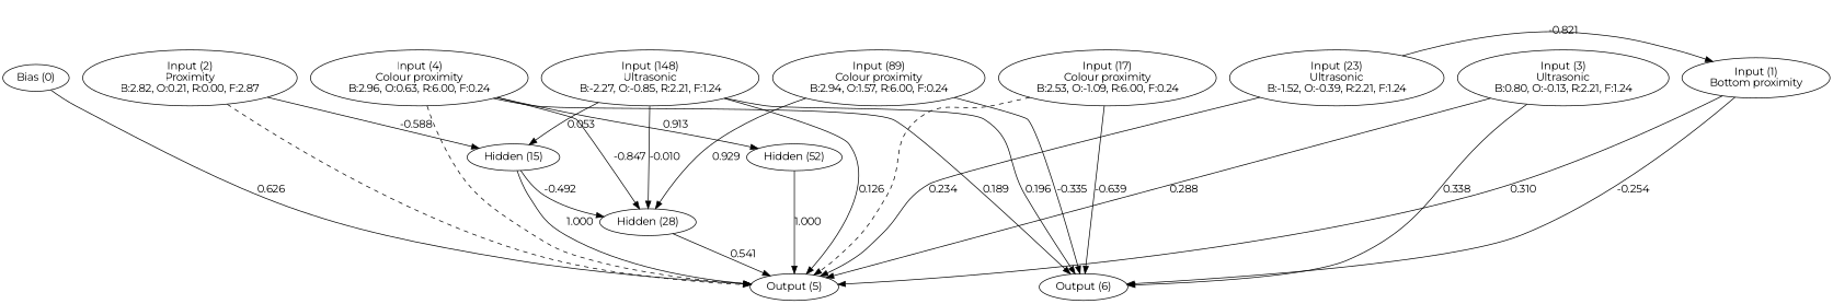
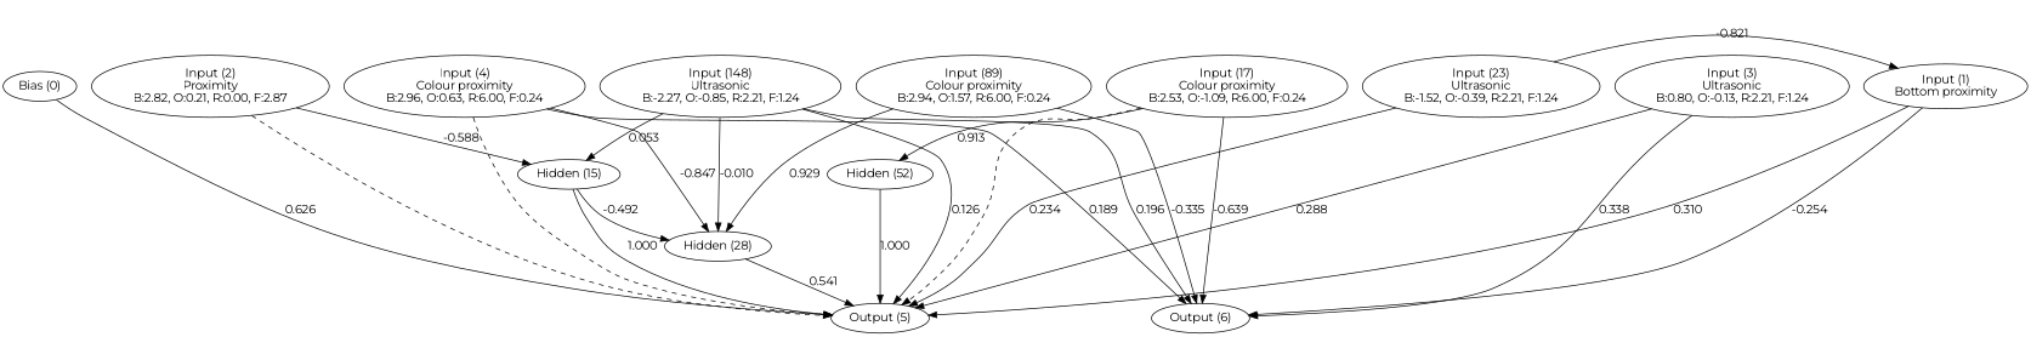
  digraph {
    fontname=Montserrat
    node [fontname=Montserrat]
    edge [fontname=Montserrat]
    n1 [label="Bias (0)"]
    n2 [label="Input (1)\nBottom proximity"]
    n3 [label="Input (2)\nProximity\nB:2.82, O:0.21, R:0.00, F:2.87"]
    n4 [label="Input (3)\nUltrasonic\nB:0.80, O:-0.13, R:2.21, F:1.24"]
    n5 [label="Input (4)\nColour proximity\nB:2.96, O:0.63, R:6.00, F:0.24"]
    n6 [label="Input (17)\nColour proximity\nB:2.53, O:-1.09, R:6.00, F:0.24"]
    n7 [label="Input (23)\nUltrasonic\nB:-1.52, O:-0.39, R:2.21, F:1.24"]
    n8 [label="Input (89)\nColour proximity\nB:2.94, O:1.57, R:6.00, F:0.24"]
    n9 [label="Input (148)\nUltrasonic\nB:-2.27, O:-0.85, R:2.21, F:1.24"]
    n10 [label="Output (5)"]
    n11 [label="Output (6)"]
    n12 [label="Hidden (15)"]
    n13 [label="Hidden (28)"]
    n14 [label="Hidden (52)"]
    subgraph sub_1 {
      rank=same
      n1
      n2
      n3
      n4
      n5
      n6
      n7
      n8
      n9
    }
    subgraph sub_2 {
      rank=same
      n10
      n11
    }
    n1 -> n10 [label=0.626]
    n2 -> n10 [label=0.310]
    n2 -> n11 [label=-0.254]
    n3 -> n10 [style=dashed]
    n3 -> n12 [label=-0.588]
    n4 -> n10 [label=0.288]
    n4 -> n11 [label=0.338]
    n5 -> n10 [style=dashed]
    n5 -> n11 [label=0.189]
    n5 -> n13 [label=-0.847]
    n6 -> n10 [style=dashed]
    n6 -> n11 [label=-0.639]
-   n5 -> n14 [label=0.913]
+   n6 -> n14 [label=0.913]
    n7 -> n2 [label=-0.821]
    n7 -> n10 [label=0.234]
    n8 -> n11 [label=-0.335]
    n8 -> n13 [label=0.929]
    n9 -> n10 [label=0.126]
    n9 -> n11 [label=0.196]
    n9 -> n12 [label=0.053]
    n9 -> n13 [label=-0.010]
    n12 -> n10 [label=1.000]
    n12 -> n13 [label=-0.492]
    n13 -> n10 [label=0.541]
    n14 -> n10 [label=1.000]
  }
